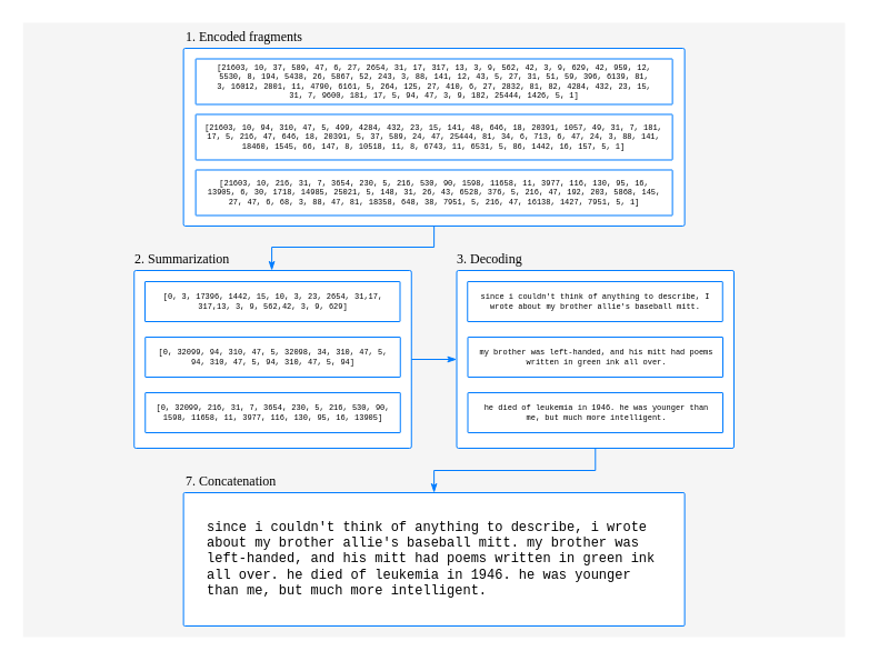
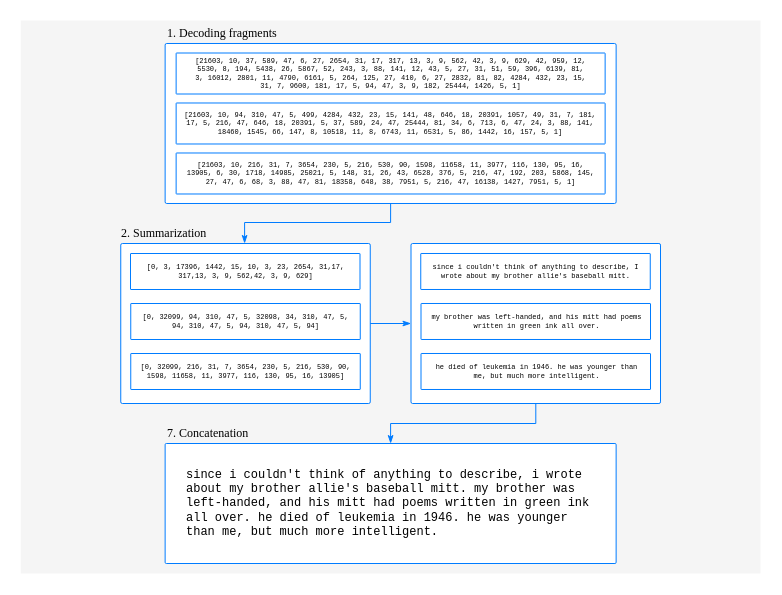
  <mxCell id="0" />
  <mxCell id="1" parent="0" />
  <mxCell id="2" value="" style="rounded=0;whiteSpace=wrap;html=1;strokeColor=none;fillColor=#F5F5F5;" vertex="1" parent="1"><mxGeometry x="20.26" y="20" width="739.74" height="553" as="geometry" /></mxCell>
  <mxCell id="3" value="" style="rounded=1;whiteSpace=wrap;html=1;arcSize=1;strokeColor=#007cffff;fontFamily=Ubuntu;fontSource=https%3A%2F%2Ffonts.googleapis.com%2Fcss%3Ffamily%3DUbuntu;fillColor=#FFFFFF;" vertex="1" parent="1"><mxGeometry x="410.51" y="243" width="249.5" height="160" as="geometry" /></mxCell>
  <mxCell id="4" value="" style="rounded=1;whiteSpace=wrap;html=1;arcSize=1;strokeColor=#007cffff;fontFamily=Ubuntu;fontSource=https%3A%2F%2Ffonts.googleapis.com%2Fcss%3Ffamily%3DUbuntu;gradientColor=#ffffff;fillColor=#FFFFFF;" vertex="1" parent="1"><mxGeometry x="120.26" y="243.01" width="249.5" height="160" as="geometry" /></mxCell>
  <mxCell id="5" style="edgeStyle=orthogonalEdgeStyle;rounded=0;orthogonalLoop=1;jettySize=auto;html=1;endArrow=classicThin;endFill=1;strokeColor=#007CFF;strokeWidth=1;fontFamily=Ubuntu;fontSource=https%3A%2F%2Ffonts.googleapis.com%2Fcss%3Ffamily%3DUbuntu;fontSize=12;" edge="1" parent="1" source="4" target="3"><mxGeometry x="80.26" y="353" as="geometry" /></mxCell>
  <mxCell id="6" value="" style="rounded=1;whiteSpace=wrap;html=1;arcSize=1;strokeColor=#007cffff;fillColor=#FFFFFF;fontFamily=Ubuntu;fontSource=https%3A%2F%2Ffonts.googleapis.com%2Fcss%3Ffamily%3DUbuntu;" vertex="1" parent="1"><mxGeometry x="164.63" y="443" width="451" height="120" as="geometry" /></mxCell>
  <mxCell id="7" style="edgeStyle=orthogonalEdgeStyle;rounded=0;orthogonalLoop=1;jettySize=auto;html=1;entryX=0.5;entryY=0;entryDx=0;entryDy=0;endArrow=classicThin;endFill=1;strokeColor=#007CFF;strokeWidth=1;fontFamily=Ubuntu;fontSource=https%3A%2F%2Ffonts.googleapis.com%2Fcss%3Ffamily%3DUbuntu;fontSize=12;" edge="1" parent="1" source="3" target="6"><mxGeometry relative="1" as="geometry"><Array as="points"><mxPoint x="535.26" y="423" /><mxPoint x="390.26" y="423" /></Array></mxGeometry></mxCell>
  <mxCell id="8" value="" style="group" vertex="1" connectable="0" parent="1"><mxGeometry x="164.635" y="42.995" width="451" height="160" as="geometry" /></mxCell>
  <mxCell id="9" value="" style="rounded=1;whiteSpace=wrap;html=1;arcSize=1;strokeColor=#007cffff;fontFamily=Ubuntu;fontSource=https%3A%2F%2Ffonts.googleapis.com%2Fcss%3Ffamily%3DUbuntu;fillColor=#FFFFFF;" vertex="1" parent="8"><mxGeometry width="451" height="160" as="geometry" /></mxCell>
  <mxCell id="10" value="" style="group" vertex="1" connectable="0" parent="8"><mxGeometry x="11" y="9.505" width="429" height="50.49" as="geometry" /></mxCell>
  <mxCell id="11" value="" style="rounded=1;whiteSpace=wrap;html=1;arcSize=1;strokeColor=#007cffff;fillColor=#FFFFFF;fontFamily=Ubuntu;fontSource=https%3A%2F%2Ffonts.googleapis.com%2Fcss%3Ffamily%3DUbuntu;" vertex="1" parent="10"><mxGeometry width="429" height="41" as="geometry" /></mxCell>
  <mxCell id="12" value="[21603, 10, 37, 589, 47, 6, 27, 2654, 31, 17, 317, 13, 3, 9, 562, 42, 3, 9, 629, 42, 959, 12, 5530, 8, 194, 5438, 26, 5867, 52, 243, 3, 88, 141, 12, 43, 5, 27, 31, 51, 59, 396, 6139, 81, 3, 16012, 2801, 11, 4790, 6161, 5, 264, 125, 27, 410, 6, 27, 2832, 81, 82, 4284, 432, 23, 15, 31, 7, 9600, 181, 17, 5, 94, 47, 3, 9, 182, 25444, 1426, 5, 1]" style="text;html=1;fillColor=none;align=center;verticalAlign=middle;rounded=0;labelPosition=center;verticalLabelPosition=middle;fontFamily=Courier New;labelBorderColor=none;spacing=0;spacingLeft=0;whiteSpace=wrap;fontSize=7;" vertex="1" parent="10"><mxGeometry x="19" width="391" height="40.99" as="geometry" /></mxCell>
  <mxCell id="13" value="" style="group" vertex="1" connectable="0" parent="8"><mxGeometry x="11" y="59.495" width="429" height="41" as="geometry" /></mxCell>
  <mxCell id="14" value="" style="rounded=1;whiteSpace=wrap;html=1;arcSize=1;strokeColor=#007cffff;fillColor=#FFFFFF;fontFamily=Ubuntu;fontSource=https%3A%2F%2Ffonts.googleapis.com%2Fcss%3Ffamily%3DUbuntu;" vertex="1" parent="13"><mxGeometry width="429" height="41" as="geometry" /></mxCell>
  <mxCell id="15" value="[21603, 10, 94, 310, 47, 5, 499, 4284, 432, 23, 15, 141, 48, 646, 18, 20391, 1057, 49, 31, 7, 181, 17, 5, 216, 47, 646, 18, 20391, 5, 37, 589, 24, 47, 25444, 81, 34, 6, 713, 6, 47, 24, 3, 88, 141, 18460, 1545, 66, 147, 8, 10518, 11, 8, 6743, 11, 6531, 5, 86, 1442, 16, 157, 5, 1]" style="text;html=1;fillColor=none;align=center;verticalAlign=middle;rounded=0;labelPosition=center;verticalLabelPosition=middle;fontFamily=Courier New;labelBorderColor=none;spacing=0;spacingLeft=0;whiteSpace=wrap;fontSize=7;" vertex="1" parent="13"><mxGeometry x="9.522" y="0.01" width="409.956" height="40.99" as="geometry" /></mxCell>
  <mxCell id="16" value="" style="group" vertex="1" connectable="0" parent="8"><mxGeometry x="11" y="109.495" width="429" height="41" as="geometry" /></mxCell>
  <mxCell id="17" value="" style="rounded=1;whiteSpace=wrap;html=1;arcSize=1;strokeColor=#007cffff;fillColor=#FFFFFF;fontFamily=Ubuntu;fontSource=https%3A%2F%2Ffonts.googleapis.com%2Fcss%3Ffamily%3DUbuntu;" vertex="1" parent="16"><mxGeometry width="429" height="41" as="geometry" /></mxCell>
  <mxCell id="18" value="[21603, 10, 216, 31, 7, 3654, 230, 5, 216, 530, 90, 1598, 11658, 11, 3977, 116, 130, 95, 16, 13905, 6, 30, 1718, 14985, 25021, 5, 148, 31, 26, 43, 6528, 376, 5, 216, 47, 192, 203, 5868, 145, 27, 47, 6, 68, 3, 88, 47, 81, 18358, 648, 38, 7951, 5, 216, 47, 16138, 1427, 7951, 5, 1]" style="text;html=1;fillColor=none;align=center;verticalAlign=middle;rounded=0;labelPosition=center;verticalLabelPosition=middle;fontFamily=Courier New;labelBorderColor=none;spacing=0;spacingLeft=0;whiteSpace=wrap;fontSize=7;" vertex="1" parent="16"><mxGeometry x="9.977" y="0.01" width="409.047" height="40.99" as="geometry" /></mxCell>
  <mxCell id="19" value="" style="group" vertex="1" connectable="0" parent="1"><mxGeometry x="130.01" y="253" width="229.5" height="36" as="geometry" /></mxCell>
  <mxCell id="20" value="" style="rounded=1;whiteSpace=wrap;html=1;arcSize=1;strokeColor=#007cffff;fillColor=#FFFFFF;fontFamily=Ubuntu;fontSource=https%3A%2F%2Ffonts.googleapis.com%2Fcss%3Ffamily%3DUbuntu;" vertex="1" parent="19"><mxGeometry width="229.5" height="36" as="geometry" /></mxCell>
  <mxCell id="21" value="[0, 3, 17396, 1442, 15, 10, 3, 23, 2654, 31,17, 317,13, 3, 9, 562,42, 3, 9, 629]" style="text;html=1;fillColor=none;align=center;verticalAlign=middle;rounded=0;labelPosition=center;verticalLabelPosition=middle;fontFamily=Courier New;labelBorderColor=none;spacing=0;spacingLeft=0;whiteSpace=wrap;fontSize=7;" vertex="1" parent="19"><mxGeometry x="10" y="8.01" width="211.36" height="19.99" as="geometry" /></mxCell>
  <mxCell id="22" value="" style="group" vertex="1" connectable="0" parent="1"><mxGeometry x="130.26" y="303" width="229.5" height="36" as="geometry" /></mxCell>
  <mxCell id="23" value="" style="rounded=1;whiteSpace=wrap;html=1;arcSize=1;strokeColor=#007cffff;fillColor=#FFFFFF;fontFamily=Ubuntu;fontSource=https%3A%2F%2Ffonts.googleapis.com%2Fcss%3Ffamily%3DUbuntu;" vertex="1" parent="22"><mxGeometry width="229.5" height="36" as="geometry" /></mxCell>
  <mxCell id="24" value="[0, 32099, 94, 310, 47, 5, 32098, 34, 310, 47, 5, 94, 310, 47, 5, 94, 310, 47, 5, 94]" style="text;html=1;fillColor=none;align=center;verticalAlign=middle;rounded=0;labelPosition=center;verticalLabelPosition=middle;fontFamily=Courier New;labelBorderColor=none;spacing=0;spacingLeft=0;whiteSpace=wrap;fontSize=7;" vertex="1" parent="22"><mxGeometry x="10" y="8.01" width="211.36" height="19.99" as="geometry" /></mxCell>
  <mxCell id="25" value="" style="group" vertex="1" connectable="0" parent="1"><mxGeometry x="130.26" y="353" width="229.5" height="36" as="geometry" /></mxCell>
  <mxCell id="26" value="" style="rounded=1;whiteSpace=wrap;html=1;arcSize=1;strokeColor=#007cffff;fillColor=#FFFFFF;fontFamily=Ubuntu;fontSource=https%3A%2F%2Ffonts.googleapis.com%2Fcss%3Ffamily%3DUbuntu;" vertex="1" parent="25"><mxGeometry width="229.5" height="36" as="geometry" /></mxCell>
  <mxCell id="27" value="[0, 32099, 216, 31, 7, 3654, 230, 5, 216, 530, 90, 1598, 11658, 11, 3977, 116, 130, 95, 16, 13905]" style="text;html=1;fillColor=none;align=center;verticalAlign=middle;rounded=0;labelPosition=center;verticalLabelPosition=middle;fontFamily=Courier New;labelBorderColor=none;spacing=0;spacingLeft=0;whiteSpace=wrap;fontSize=7;" vertex="1" parent="25"><mxGeometry x="10" y="8.01" width="211.36" height="19.99" as="geometry" /></mxCell>
  <mxCell id="28" value="" style="group" vertex="1" connectable="0" parent="1"><mxGeometry x="420.26" y="252.99" width="229.5" height="36" as="geometry" /></mxCell>
  <mxCell id="29" value="" style="rounded=1;whiteSpace=wrap;html=1;arcSize=1;strokeColor=#007cffff;fillColor=#FFFFFF;fontFamily=Ubuntu;fontSource=https%3A%2F%2Ffonts.googleapis.com%2Fcss%3Ffamily%3DUbuntu;" vertex="1" parent="28"><mxGeometry width="229.5" height="36" as="geometry" /></mxCell>
  <mxCell id="30" value="since i couldn't think of anything to describe, I wrote about my brother allie's baseball mitt." style="text;html=1;fillColor=none;align=center;verticalAlign=middle;rounded=0;labelPosition=center;verticalLabelPosition=middle;fontFamily=Courier New;labelBorderColor=none;spacing=0;spacingLeft=0;whiteSpace=wrap;fontSize=7;" vertex="1" parent="28"><mxGeometry x="10" y="8.01" width="211.36" height="19.99" as="geometry" /></mxCell>
  <mxCell id="31" value="" style="group" vertex="1" connectable="0" parent="1"><mxGeometry x="420.51" y="302.99" width="229.5" height="36" as="geometry" /></mxCell>
  <mxCell id="32" value="" style="rounded=1;whiteSpace=wrap;html=1;arcSize=1;strokeColor=#007cffff;fillColor=#FFFFFF;fontFamily=Ubuntu;fontSource=https%3A%2F%2Ffonts.googleapis.com%2Fcss%3Ffamily%3DUbuntu;" vertex="1" parent="31"><mxGeometry width="229.5" height="36" as="geometry" /></mxCell>
  <mxCell id="33" value="my brother was left-handed, and his mitt had poems written in green ink all over." style="text;html=1;fillColor=none;align=center;verticalAlign=middle;rounded=0;labelPosition=center;verticalLabelPosition=middle;fontFamily=Courier New;labelBorderColor=none;spacing=0;spacingLeft=0;whiteSpace=wrap;fontSize=7;" vertex="1" parent="31"><mxGeometry x="10" y="8.01" width="211.36" height="19.99" as="geometry" /></mxCell>
  <mxCell id="34" value="" style="group" vertex="1" connectable="0" parent="1"><mxGeometry x="420.51" y="352.99" width="229.5" height="36" as="geometry" /></mxCell>
  <mxCell id="35" value="" style="rounded=1;whiteSpace=wrap;html=1;arcSize=1;strokeColor=#007cffff;fillColor=#FFFFFF;fontFamily=Ubuntu;fontSource=https%3A%2F%2Ffonts.googleapis.com%2Fcss%3Ffamily%3DUbuntu;" vertex="1" parent="34"><mxGeometry width="229.5" height="36" as="geometry" /></mxCell>
  <mxCell id="36" value="he died of leukemia in 1946. he was younger than me, but much more intelligent." style="text;html=1;fillColor=none;align=center;verticalAlign=middle;rounded=0;labelPosition=center;verticalLabelPosition=middle;fontFamily=Courier New;labelBorderColor=none;spacing=0;spacingLeft=0;whiteSpace=wrap;fontSize=7;" vertex="1" parent="34"><mxGeometry x="10" y="8.01" width="211.36" height="19.99" as="geometry" /></mxCell>
  <mxCell id="37" value="since i couldn't think of anything to describe, i wrote about my brother allie's baseball mitt. my brother was left-handed, and his mitt had poems written in green ink all over. he died of leukemia in 1946. he was younger than me, but much more intelligent." style="text;html=1;fillColor=none;align=left;verticalAlign=middle;rounded=0;labelPosition=center;verticalLabelPosition=middle;fontFamily=Courier New;labelBorderColor=none;spacing=0;spacingLeft=0;whiteSpace=wrap;fontSize=12;" vertex="1" parent="1"><mxGeometry x="185.63" y="449.11" width="409" height="107.78" as="geometry" /></mxCell>
  <mxCell id="38" value="7. Concatenation" style="text;html=1;strokeColor=none;fillColor=none;align=left;verticalAlign=middle;whiteSpace=wrap;rounded=0;fontSize=12;fontFamily=Ubuntu;fontSource=https%3A%2F%2Ffonts.googleapis.com%2Fcss%3Ffamily%3DUbuntu;" vertex="1" parent="1"><mxGeometry x="164.63" y="423" width="170" height="20" as="geometry" /></mxCell>
- <mxCell id="39" value="1. Encoded fragments" style="text;html=1;strokeColor=none;fillColor=none;align=left;verticalAlign=middle;whiteSpace=wrap;rounded=0;fontSize=12;fontFamily=Ubuntu;fontSource=https%3A%2F%2Ffonts.googleapis.com%2Fcss%3Ffamily%3DUbuntu;" vertex="1" parent="1"><mxGeometry x="164.64" y="23" width="190" height="20" as="geometry" /></mxCell>
+ <mxCell id="39" value="1. Decoding fragments" style="text;html=1;strokeColor=none;fillColor=none;align=left;verticalAlign=middle;whiteSpace=wrap;rounded=0;fontSize=12;fontFamily=Ubuntu;fontSource=https%3A%2F%2Ffonts.googleapis.com%2Fcss%3Ffamily%3DUbuntu;" vertex="1" parent="1"><mxGeometry x="164.64" y="23" width="190" height="20" as="geometry" /></mxCell>
  <mxCell id="40" value="2. Summarization" style="text;html=1;strokeColor=none;fillColor=none;align=left;verticalAlign=middle;whiteSpace=wrap;rounded=0;fontSize=12;fontFamily=Ubuntu;fontSource=https%3A%2F%2Ffonts.googleapis.com%2Fcss%3Ffamily%3DUbuntu;" vertex="1" parent="1"><mxGeometry x="119.01" y="223.01" width="231.25" height="20" as="geometry" /></mxCell>
- <mxCell id="41" value="3. Decoding" style="text;html=1;strokeColor=none;fillColor=none;align=left;verticalAlign=middle;whiteSpace=wrap;rounded=0;fontSize=12;fontFamily=Ubuntu;fontSource=https%3A%2F%2Ffonts.googleapis.com%2Fcss%3Ffamily%3DUbuntu;" vertex="1" parent="1"><mxGeometry x="409.26" y="223" width="201.25" height="20" as="geometry" /></mxCell>
  <mxCell id="42" style="edgeStyle=orthogonalEdgeStyle;rounded=0;orthogonalLoop=1;jettySize=auto;html=1;endArrow=classicThin;endFill=1;strokeColor=#007CFF;strokeWidth=1;fontFamily=Ubuntu;fontSource=https%3A%2F%2Ffonts.googleapis.com%2Fcss%3Ffamily%3DUbuntu;fontSize=12;exitX=0.5;exitY=1;exitDx=0;exitDy=0;entryX=0.541;entryY=0.998;entryDx=0;entryDy=0;entryPerimeter=0;" edge="1" parent="1" source="9" target="40"><mxGeometry relative="1" as="geometry"><mxPoint x="280.26" y="210" as="sourcePoint" /><mxPoint x="240.26" y="243" as="targetPoint" /><Array as="points"><mxPoint x="390.26" y="222" /><mxPoint x="244.26" y="222" /></Array></mxGeometry></mxCell>
